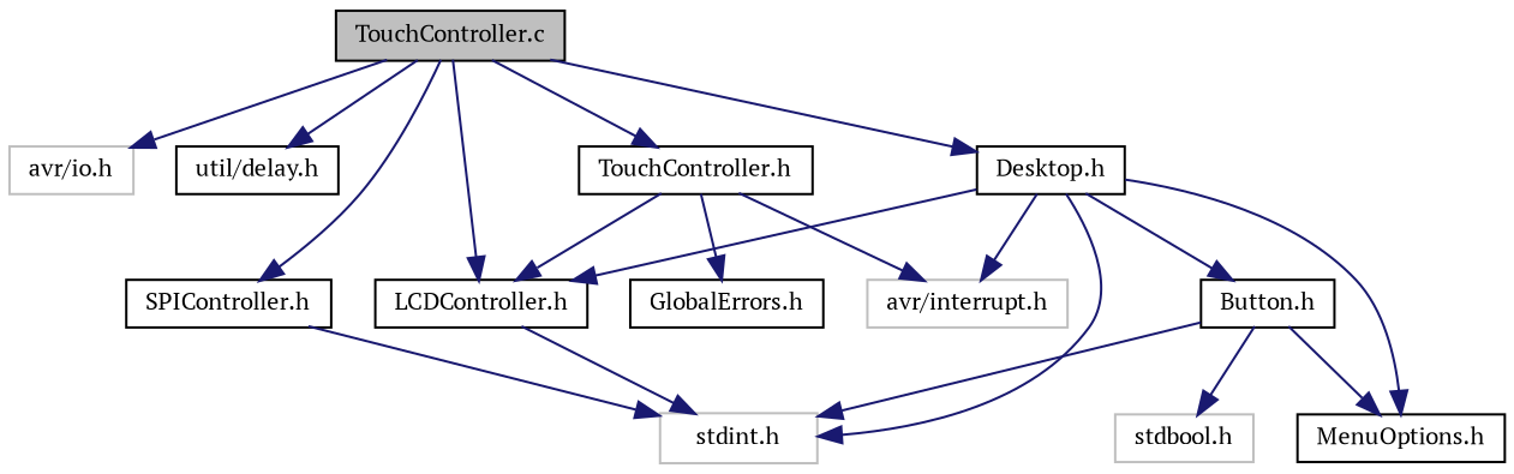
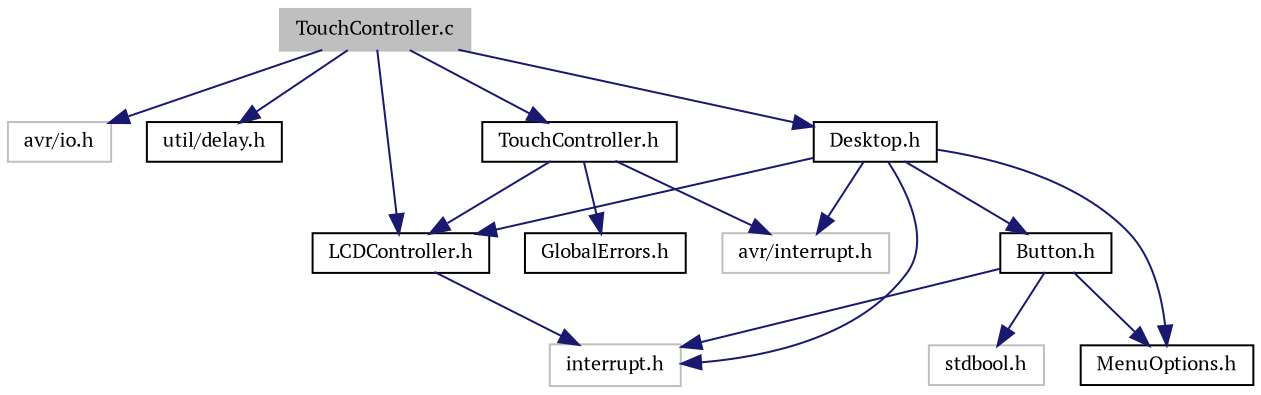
  digraph {
    fontname="PT Serif"
    node [color=black fillcolor=white fontname="PT Serif" fontsize=10 shape=record style=filled]
    edge [color=midnightblue fontname="PT Serif" fontsize=10 labelfontname=TimesNewRoman labelfontsize=10 style=solid]
-   n1 [fillcolor=grey75 fontcolor=black height=0.2 label="TouchController.c" width=0.4]
+   n1 [color=grey75 fillcolor=grey75 fontcolor=black height=0.2 label="TouchController.c" width=0.4]
    n2 [color=grey75 height=0.2 label="avr/io.h" width=0.4]
    n3 [height=0.2 label="util/delay.h" width=0.4]
-   n4 [height=0.2 label="SPIController.h" width=0.4]
    n5 [height=0.2 label="LCDController.h" width=0.4]
    n6 [height=0.2 label="TouchController.h" width=0.4]
    n7 [height=0.2 label="Desktop.h" width=0.4]
-   n8 [color=grey75 height=0.2 label="stdint.h" width=0.4]
+   n8 [color=grey75 height=0.2 label="interrupt.h" width=0.4]
    n9 [color=grey75 height=0.2 label="avr/interrupt.h" width=0.4]
    n10 [height=0.2 label="GlobalErrors.h" width=0.4]
    n11 [height=0.2 label="Button.h" width=0.4]
    n12 [height=0.2 label="MenuOptions.h" width=0.4]
    n13 [color=grey75 height=0.2 label="stdbool.h" width=0.4]
    n1 -> n2
    n1 -> n3
-   n1 -> n4
    n1 -> n5
    n1 -> n6
    n1 -> n7
-   n4 -> n8
    n5 -> n8
    n6 -> n5
    n6 -> n9
    n6 -> n10
    n7 -> n5
    n7 -> n8
    n7 -> n9
    n7 -> n11
    n7 -> n12
    n11 -> n8
    n11 -> n12
    n11 -> n13
  }
